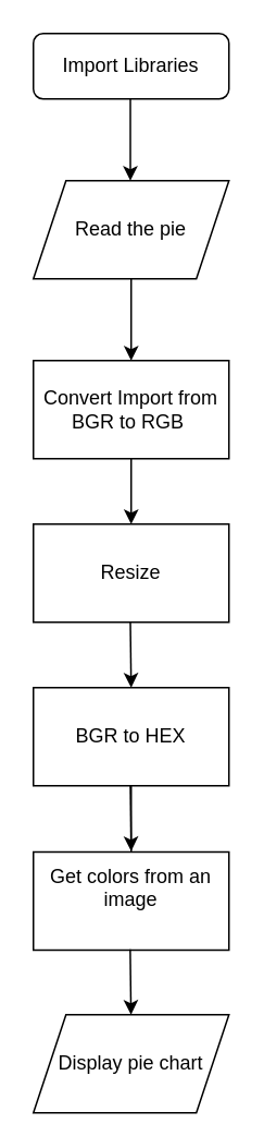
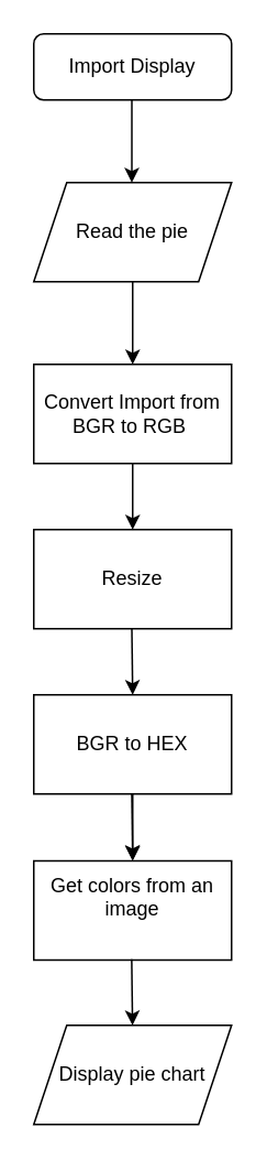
  <mxCell id="0" />
  <mxCell id="1" parent="0" />
- <mxCell id="2" value="Import Libraries" style="rounded=1;whiteSpace=wrap;html=1;fontSize=12;glass=0;strokeWidth=1;shadow=0;" parent="1" vertex="1"><mxGeometry x="20" y="20" width="120" height="40" as="geometry" /></mxCell>
+ <mxCell id="2" value="Import Display" style="rounded=1;whiteSpace=wrap;html=1;fontSize=12;glass=0;strokeWidth=1;shadow=0;" parent="1" vertex="1"><mxGeometry x="20" y="20" width="120" height="40" as="geometry" /></mxCell>
  <mxCell id="3" value="&lt;span&gt;Read the pie&lt;/span&gt;" style="shape=parallelogram;perimeter=parallelogramPerimeter;whiteSpace=wrap;html=1;fixedSize=1;" vertex="1" parent="1"><mxGeometry x="20" y="110" width="120" height="60" as="geometry" /></mxCell>
  <mxCell id="4" value="Convert Import from BGR to RGB&amp;nbsp;" style="rounded=0;whiteSpace=wrap;html=1;" vertex="1" parent="1"><mxGeometry x="20" y="220" width="120" height="60" as="geometry" /></mxCell>
  <mxCell id="5" value="" style="endArrow=classic;html=1;exitX=0.5;exitY=1;exitDx=0;exitDy=0;entryX=0.5;entryY=0;entryDx=0;entryDy=0;" edge="1" parent="1" source="3" target="4"><mxGeometry width="50" height="50" relative="1" as="geometry"><mxPoint x="250" y="300" as="sourcePoint" /><mxPoint x="300" y="250" as="targetPoint" /></mxGeometry></mxCell>
  <mxCell id="6" value="" style="endArrow=classic;html=1;exitX=0.5;exitY=1;exitDx=0;exitDy=0;entryX=0.5;entryY=0;entryDx=0;entryDy=0;" edge="1" parent="1"><mxGeometry width="50" height="50" relative="1" as="geometry"><mxPoint x="79.5" y="60" as="sourcePoint" /><mxPoint x="79.5" y="110" as="targetPoint" /></mxGeometry></mxCell>
  <mxCell id="7" value="Resize" style="rounded=0;whiteSpace=wrap;html=1;" vertex="1" parent="1"><mxGeometry x="20" y="320" width="120" height="60" as="geometry" /></mxCell>
- <mxCell id="8" value="" style="edgeStyle=orthogonalEdgeStyle;rounded=0;orthogonalLoop=1;jettySize=auto;html=1;endArrow=none;" edge="1" parent="1" source="9" target="12"><mxGeometry relative="1" as="geometry" /></mxCell>
+ <mxCell id="8" value="" style="edgeStyle=orthogonalEdgeStyle;rounded=0;orthogonalLoop=1;jettySize=auto;html=1;" edge="1" parent="1" source="9" target="12"><mxGeometry relative="1" as="geometry" /></mxCell>
  <mxCell id="9" value="BGR to HEX" style="rounded=0;whiteSpace=wrap;html=1;" vertex="1" parent="1"><mxGeometry x="20" y="420" width="120" height="60" as="geometry" /></mxCell>
  <mxCell id="10" value="" style="endArrow=classic;html=1;exitX=0.5;exitY=1;exitDx=0;exitDy=0;" edge="1" parent="1" source="4" target="7"><mxGeometry width="50" height="50" relative="1" as="geometry"><mxPoint x="250" y="300" as="sourcePoint" /><mxPoint x="300" y="250" as="targetPoint" /></mxGeometry></mxCell>
  <mxCell id="11" value="" style="endArrow=classic;html=1;" edge="1" parent="1"><mxGeometry width="50" height="50" relative="1" as="geometry"><mxPoint x="79.5" y="380" as="sourcePoint" /><mxPoint x="80" y="420" as="targetPoint" /></mxGeometry></mxCell>
  <mxCell id="12" value="&lt;br&gt;Get colors from an image&lt;br&gt;&lt;h2 id=&quot;92d2&quot; class=&quot;lw kh fe as ki lx ly gf kl lz ma gi ko gj mb gl ks gm mc go kw gp md gr la me gb&quot; style=&quot;box-sizing: inherit ; margin: 1.72em 0px -0.31em ; font-family: &amp;#34;sohne&amp;#34; , &amp;#34;helvetica neue&amp;#34; , &amp;#34;helvetica&amp;#34; , &amp;#34;arial&amp;#34; , sans-serif ; font-style: normal ; color: rgb(41 , 41 , 41) ; letter-spacing: normal ; font-weight: 500 ; line-height: 28px ; font-size: 22px ; text-indent: 0px ; text-transform: none ; word-spacing: 0px ; background-color: rgb(255 , 255 , 255)&quot;&gt;&lt;/h2&gt;" style="rounded=0;whiteSpace=wrap;html=1;" vertex="1" parent="1"><mxGeometry x="20" y="520.5" width="120" height="60" as="geometry" /></mxCell>
  <mxCell id="13" value="" style="endArrow=classic;html=1;" edge="1" parent="1"><mxGeometry width="50" height="50" relative="1" as="geometry"><mxPoint x="79.5" y="480" as="sourcePoint" /><mxPoint x="80" y="520" as="targetPoint" /></mxGeometry></mxCell>
  <mxCell id="14" value="Display pie chart" style="shape=parallelogram;perimeter=parallelogramPerimeter;whiteSpace=wrap;html=1;fixedSize=1;" vertex="1" parent="1"><mxGeometry x="20" y="620" width="120" height="60" as="geometry" /></mxCell>
  <mxCell id="15" value="" style="endArrow=classic;html=1;" edge="1" parent="1"><mxGeometry width="50" height="50" relative="1" as="geometry"><mxPoint x="79.41" y="580" as="sourcePoint" /><mxPoint x="79.91" y="620" as="targetPoint" /></mxGeometry></mxCell>
